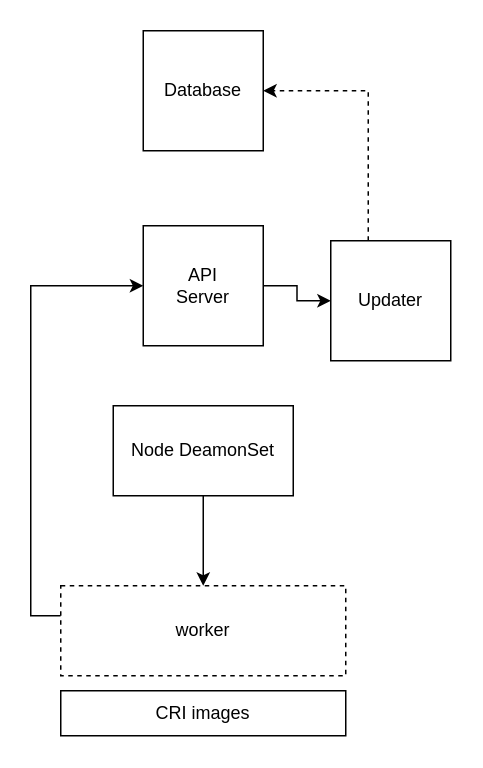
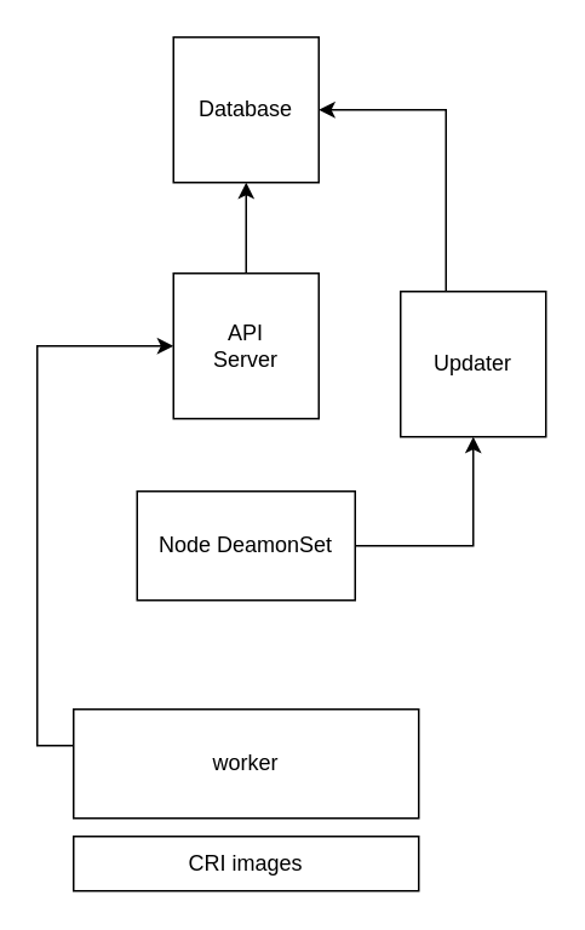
  <mxCell id="0" />
  <mxCell id="1" parent="0" />
- <mxCell id="2" style="edgeStyle=orthogonalEdgeStyle;rounded=0;orthogonalLoop=1;jettySize=auto;html=1;" edge="1" parent="1" source="3" target="11"><mxGeometry relative="1" as="geometry" /></mxCell>
+ <mxCell id="2" style="edgeStyle=orthogonalEdgeStyle;rounded=0;orthogonalLoop=1;jettySize=auto;html=1;entryX=0.5;entryY=1;entryDx=0;entryDy=0;" edge="1" parent="1" source="3" target="4"><mxGeometry relative="1" as="geometry" /></mxCell>
  <mxCell id="3" value="API&lt;br&gt;Server" style="whiteSpace=wrap;html=1;aspect=fixed;" vertex="1" parent="1"><mxGeometry x="95" y="150" width="80" height="80" as="geometry" /></mxCell>
  <mxCell id="4" value="Database" style="whiteSpace=wrap;html=1;aspect=fixed;" vertex="1" parent="1"><mxGeometry x="95" y="20" width="80" height="80" as="geometry" /></mxCell>
  <mxCell id="5" style="edgeStyle=orthogonalEdgeStyle;rounded=0;orthogonalLoop=1;jettySize=auto;html=1;entryX=0;entryY=0.5;entryDx=0;entryDy=0;" edge="1" parent="1" source="6" target="3"><mxGeometry relative="1" as="geometry"><Array as="points"><mxPoint x="20" y="410" /><mxPoint x="20" y="190" /></Array></mxGeometry></mxCell>
- <mxCell id="6" value="worker" style="rounded=0;whiteSpace=wrap;html=1;dashed=1;" vertex="1" parent="1"><mxGeometry x="40" y="390" width="190" height="60" as="geometry" /></mxCell>
- <mxCell id="7" style="edgeStyle=orthogonalEdgeStyle;rounded=0;orthogonalLoop=1;jettySize=auto;html=1;entryX=0.5;entryY=0;entryDx=0;entryDy=0;" edge="1" parent="1" source="8" target="6"><mxGeometry relative="1" as="geometry" /></mxCell>
+ <mxCell id="6" value="worker" style="rounded=0;whiteSpace=wrap;html=1;" vertex="1" parent="1"><mxGeometry x="40" y="390" width="190" height="60" as="geometry" /></mxCell>
+ <mxCell id="7" style="edgeStyle=orthogonalEdgeStyle;rounded=0;orthogonalLoop=1;jettySize=auto;html=1;" edge="1" parent="1" source="8" target="11"><mxGeometry relative="1" as="geometry" /></mxCell>
  <mxCell id="8" value="Node DeamonSet" style="rounded=0;whiteSpace=wrap;html=1;" vertex="1" parent="1"><mxGeometry x="75" y="270" width="120" height="60" as="geometry" /></mxCell>
  <mxCell id="9" value="CRI images" style="rounded=0;whiteSpace=wrap;html=1;" vertex="1" parent="1"><mxGeometry x="40" y="460" width="190" height="30" as="geometry" /></mxCell>
- <mxCell id="10" style="edgeStyle=orthogonalEdgeStyle;rounded=0;orthogonalLoop=1;jettySize=auto;html=1;entryX=1;entryY=0.5;entryDx=0;entryDy=0;dashed=1;" edge="1" parent="1" source="11" target="4"><mxGeometry relative="1" as="geometry"><Array as="points"><mxPoint x="245" y="60" /></Array></mxGeometry></mxCell>
+ <mxCell id="10" style="edgeStyle=orthogonalEdgeStyle;rounded=0;orthogonalLoop=1;jettySize=auto;html=1;entryX=1;entryY=0.5;entryDx=0;entryDy=0;" edge="1" parent="1" source="11" target="4"><mxGeometry relative="1" as="geometry"><Array as="points"><mxPoint x="245" y="60" /></Array></mxGeometry></mxCell>
  <mxCell id="11" value="Updater" style="whiteSpace=wrap;html=1;aspect=fixed;" vertex="1" parent="1"><mxGeometry x="220" y="160" width="80" height="80" as="geometry" /></mxCell>
